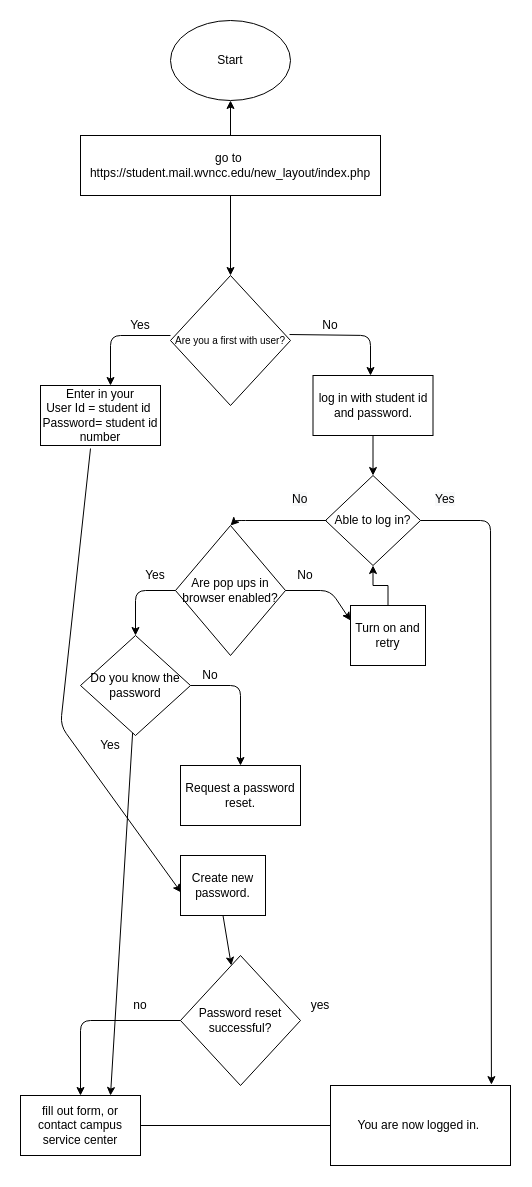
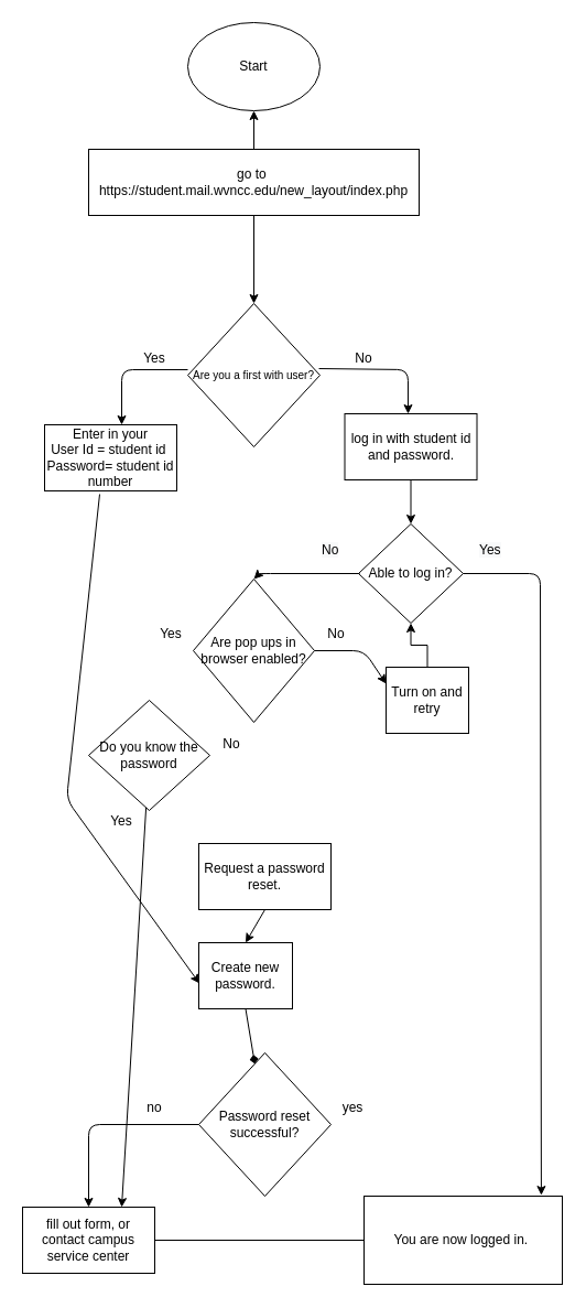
  <mxCell id="0" />
  <mxCell id="1" parent="0" />
  <mxCell id="2" value="" style="endArrow=classic;html=1;exitX=0.992;exitY=0.454;exitDx=0;exitDy=0;exitPerimeter=0;" edge="1" parent="1" source="5"><mxGeometry width="50" height="50" relative="1" as="geometry"><mxPoint x="240" y="325" as="sourcePoint" /><mxPoint x="370" y="375" as="targetPoint" /><Array as="points"><mxPoint x="370" y="335" /></Array></mxGeometry></mxCell>
  <mxCell id="3" value="" style="endArrow=classic;html=1;" edge="1" parent="1"><mxGeometry width="50" height="50" relative="1" as="geometry"><mxPoint x="170" y="335" as="sourcePoint" /><mxPoint x="110" y="385" as="targetPoint" /><Array as="points"><mxPoint x="110" y="335" /></Array></mxGeometry></mxCell>
  <mxCell id="4" value="" style="endArrow=classic;html=1;entryX=0.008;entryY=0.617;entryDx=0;entryDy=0;entryPerimeter=0;" edge="1" parent="1" target="31"><mxGeometry width="50" height="50" relative="1" as="geometry"><mxPoint x="90" y="448" as="sourcePoint" /><mxPoint x="90" y="495" as="targetPoint" /><Array as="points"><mxPoint x="60" y="725" /></Array></mxGeometry></mxCell>
  <mxCell id="5" value="&lt;span&gt;&lt;font style=&quot;font-size: 10px&quot;&gt;Are you a first with user?&lt;/font&gt;&lt;/span&gt;" style="rhombus;whiteSpace=wrap;html=1;" vertex="1" parent="1"><mxGeometry x="170" y="275" width="120" height="130" as="geometry" /></mxCell>
  <mxCell id="6" value="Yes" style="text;html=1;strokeColor=none;fillColor=none;align=center;verticalAlign=middle;whiteSpace=wrap;rounded=0;" vertex="1" parent="1"><mxGeometry x="120" y="315" width="40" height="20" as="geometry" /></mxCell>
  <mxCell id="7" value="No" style="text;html=1;strokeColor=none;fillColor=none;align=center;verticalAlign=middle;whiteSpace=wrap;rounded=0;" vertex="1" parent="1"><mxGeometry x="310" y="315" width="40" height="20" as="geometry" /></mxCell>
  <mxCell id="8" value="go to&amp;nbsp;&lt;br&gt;https://student.mail.wvncc.edu/new_layout/index.php" style="rounded=0;whiteSpace=wrap;html=1;" vertex="1" parent="1"><mxGeometry x="80" y="135" width="300" height="60" as="geometry" /></mxCell>
  <mxCell id="9" value="" style="endArrow=classic;html=1;exitX=0.5;exitY=1;exitDx=0;exitDy=0;entryX=0.5;entryY=0;entryDx=0;entryDy=0;" edge="1" parent="1" source="8" target="5"><mxGeometry width="50" height="50" relative="1" as="geometry"><mxPoint x="210" y="265" as="sourcePoint" /><mxPoint x="260" y="215" as="targetPoint" /></mxGeometry></mxCell>
  <mxCell id="10" value="Able to log in?" style="rhombus;whiteSpace=wrap;html=1;" vertex="1" parent="1"><mxGeometry x="325" y="475" width="95" height="90" as="geometry" /></mxCell>
  <mxCell id="11" value="" style="endArrow=classic;html=1;exitX=1;exitY=0.5;exitDx=0;exitDy=0;entryX=0.894;entryY=-0.011;entryDx=0;entryDy=0;entryPerimeter=0;" edge="1" parent="1" source="10" target="24"><mxGeometry width="50" height="50" relative="1" as="geometry"><mxPoint x="440" y="525" as="sourcePoint" /><mxPoint x="490" y="1015" as="targetPoint" /><Array as="points"><mxPoint x="490" y="520" /></Array></mxGeometry></mxCell>
  <mxCell id="12" value="&lt;span&gt;log in with student id and password.&lt;/span&gt;" style="rounded=0;whiteSpace=wrap;html=1;" vertex="1" parent="1"><mxGeometry x="312.5" y="375" width="120" height="60" as="geometry" /></mxCell>
  <mxCell id="13" value="&lt;span&gt;Request a password reset.&lt;/span&gt;" style="rounded=0;whiteSpace=wrap;html=1;" vertex="1" parent="1"><mxGeometry x="180" y="765" width="120" height="60" as="geometry" /></mxCell>
  <mxCell id="14" value="" style="endArrow=classic;html=1;exitX=0.5;exitY=1;exitDx=0;exitDy=0;entryX=0.5;entryY=0;entryDx=0;entryDy=0;" edge="1" parent="1" source="12" target="10"><mxGeometry width="50" height="50" relative="1" as="geometry"><mxPoint x="432.5" y="485" as="sourcePoint" /><mxPoint x="482.5" y="435" as="targetPoint" /></mxGeometry></mxCell>
+ <mxCell id="15" value="" style="endArrow=classic;html=1;exitX=0.5;exitY=1;exitDx=0;exitDy=0;entryX=0.5;entryY=0;entryDx=0;entryDy=0;" edge="1" parent="1" source="13" target="31"><mxGeometry width="50" height="50" relative="1" as="geometry"><mxPoint x="360" y="745" as="sourcePoint" /><mxPoint x="250" y="715" as="targetPoint" /><Array as="points" /></mxGeometry></mxCell>
  <mxCell id="16" value="Password reset successful?" style="rhombus;whiteSpace=wrap;html=1;" vertex="1" parent="1"><mxGeometry x="180" y="955" width="120" height="130" as="geometry" /></mxCell>
  <mxCell id="17" value="&lt;span style=&quot;color: rgb(0 , 0 , 0) ; font-family: &amp;#34;helvetica&amp;#34; ; font-size: 12px ; font-style: normal ; font-weight: 400 ; letter-spacing: normal ; text-align: center ; text-indent: 0px ; text-transform: none ; word-spacing: 0px ; background-color: rgb(248 , 249 , 250) ; display: inline ; float: none&quot;&gt;Yes&lt;/span&gt;" style="text;whiteSpace=wrap;html=1;" vertex="1" parent="1"><mxGeometry x="432.5" y="485" width="27.5" height="30" as="geometry" /></mxCell>
  <mxCell id="18" value="&lt;span style=&quot;color: rgb(0, 0, 0); font-family: helvetica; font-size: 12px; font-style: normal; font-weight: 400; letter-spacing: normal; text-align: center; text-indent: 0px; text-transform: none; word-spacing: 0px; background-color: rgb(248, 249, 250); display: inline; float: none;&quot;&gt;No&lt;/span&gt;" style="text;whiteSpace=wrap;html=1;" vertex="1" parent="1"><mxGeometry x="290" y="485" width="40" height="30" as="geometry" /></mxCell>
  <mxCell id="19" value="yes" style="text;html=1;strokeColor=none;fillColor=none;align=center;verticalAlign=middle;whiteSpace=wrap;rounded=0;" vertex="1" parent="1"><mxGeometry x="300" y="995" width="40" height="20" as="geometry" /></mxCell>
  <mxCell id="20" value="no" style="text;html=1;strokeColor=none;fillColor=none;align=center;verticalAlign=middle;whiteSpace=wrap;rounded=0;" vertex="1" parent="1"><mxGeometry x="120" y="995" width="40" height="20" as="geometry" /></mxCell>
  <mxCell id="21" value="fill out form, or contact campus service center" style="rounded=0;whiteSpace=wrap;html=1;" vertex="1" parent="1"><mxGeometry x="20" y="1095" width="120" height="60" as="geometry" /></mxCell>
  <mxCell id="22" value="" style="endArrow=classic;html=1;exitX=0;exitY=0.5;exitDx=0;exitDy=0;entryX=0.5;entryY=0;entryDx=0;entryDy=0;" edge="1" parent="1" source="16" target="21"><mxGeometry width="50" height="50" relative="1" as="geometry"><mxPoint x="150" y="915" as="sourcePoint" /><mxPoint x="200" y="865" as="targetPoint" /><Array as="points"><mxPoint x="80" y="1020" /></Array></mxGeometry></mxCell>
  <mxCell id="23" value="" style="endArrow=none;html=1;exitX=1;exitY=0.5;exitDx=0;exitDy=0;entryX=0;entryY=0.5;entryDx=0;entryDy=0;" edge="1" parent="1" source="21" target="24"><mxGeometry width="50" height="50" relative="1" as="geometry"><mxPoint x="270" y="1095" as="sourcePoint" /><mxPoint x="320" y="1075" as="targetPoint" /></mxGeometry></mxCell>
  <mxCell id="24" value="You are now logged in.&amp;nbsp;" style="rounded=0;whiteSpace=wrap;html=1;" vertex="1" parent="1"><mxGeometry x="330" y="1085" width="180" height="80" as="geometry" /></mxCell>
  <mxCell id="25" value="" style="endArrow=classic;html=1;exitX=0.5;exitY=0;exitDx=0;exitDy=0;" edge="1" parent="1" source="8" target="26"><mxGeometry width="50" height="50" relative="1" as="geometry"><mxPoint x="270" y="155" as="sourcePoint" /><mxPoint x="230" y="55" as="targetPoint" /><Array as="points" /></mxGeometry></mxCell>
  <mxCell id="26" value="Start" style="ellipse;whiteSpace=wrap;html=1;" vertex="1" parent="1"><mxGeometry x="170" y="20" width="120" height="80" as="geometry" /></mxCell>
  <mxCell id="27" value="" style="edgeStyle=orthogonalEdgeStyle;rounded=0;orthogonalLoop=1;jettySize=auto;html=1;" edge="1" parent="1" source="28" target="10"><mxGeometry relative="1" as="geometry" /></mxCell>
  <mxCell id="28" value="Turn on and retry" style="rounded=0;whiteSpace=wrap;html=1;" vertex="1" parent="1"><mxGeometry x="350" y="605" width="75" height="60" as="geometry" /></mxCell>
  <mxCell id="29" value="Are pop ups in browser enabled?" style="rhombus;whiteSpace=wrap;html=1;" vertex="1" parent="1"><mxGeometry x="175" y="525" width="110" height="130" as="geometry" /></mxCell>
  <mxCell id="30" value="" style="endArrow=classic;html=1;entryX=0.5;entryY=0;entryDx=0;entryDy=0;" edge="1" parent="1" target="29"><mxGeometry width="50" height="50" relative="1" as="geometry"><mxPoint x="326" y="520" as="sourcePoint" /><mxPoint x="240" y="635" as="targetPoint" /><Array as="points"><mxPoint x="235" y="520" /></Array></mxGeometry></mxCell>
  <mxCell id="31" value="Create new password." style="rounded=0;whiteSpace=wrap;html=1;" vertex="1" parent="1"><mxGeometry x="180" y="855" width="85" height="60" as="geometry" /></mxCell>
  <mxCell id="32" value="" style="endArrow=classic;html=1;exitX=1;exitY=0.5;exitDx=0;exitDy=0;entryX=0;entryY=0.25;entryDx=0;entryDy=0;" edge="1" parent="1" source="29" target="28"><mxGeometry width="50" height="50" relative="1" as="geometry"><mxPoint x="300" y="625" as="sourcePoint" /><mxPoint x="350" y="620" as="targetPoint" /><Array as="points"><mxPoint x="330" y="590" /></Array></mxGeometry></mxCell>
  <mxCell id="33" value="No" style="text;html=1;strokeColor=none;fillColor=none;align=center;verticalAlign=middle;whiteSpace=wrap;rounded=0;" vertex="1" parent="1"><mxGeometry x="285" y="565" width="40" height="20" as="geometry" /></mxCell>
- <mxCell id="34" value="" style="endArrow=classic;html=1;exitX=0.5;exitY=1;exitDx=0;exitDy=0;" edge="1" parent="1" source="31" target="16"><mxGeometry width="50" height="50" relative="1" as="geometry"><mxPoint x="260" y="925" as="sourcePoint" /><mxPoint x="310" y="875" as="targetPoint" /></mxGeometry></mxCell>
+ <mxCell id="34" value="" style="endArrow=diamond;html=1;exitX=0.5;exitY=1;exitDx=0;exitDy=0;" edge="1" parent="1" source="31" target="16"><mxGeometry width="50" height="50" relative="1" as="geometry"><mxPoint x="260" y="925" as="sourcePoint" /><mxPoint x="310" y="875" as="targetPoint" /></mxGeometry></mxCell>
  <mxCell id="35" value="&lt;span&gt;Enter in your &lt;br&gt;User Id = student id&amp;nbsp;&lt;/span&gt;&lt;br&gt;&lt;span&gt;Password= student id number&lt;/span&gt;" style="rounded=0;whiteSpace=wrap;html=1;" vertex="1" parent="1"><mxGeometry x="40" y="385" width="120" height="60" as="geometry" /></mxCell>
  <mxCell id="36" value="Do you know the password" style="rhombus;whiteSpace=wrap;html=1;" vertex="1" parent="1"><mxGeometry x="80" y="635" width="110" height="100" as="geometry" /></mxCell>
- <mxCell id="37" value="" style="endArrow=classic;html=1;exitX=0;exitY=0.5;exitDx=0;exitDy=0;entryX=0.5;entryY=0;entryDx=0;entryDy=0;" edge="1" parent="1" source="29" target="36"><mxGeometry width="50" height="50" relative="1" as="geometry"><mxPoint x="150" y="575" as="sourcePoint" /><mxPoint x="200" y="525" as="targetPoint" /><Array as="points"><mxPoint x="135" y="590" /></Array></mxGeometry></mxCell>
  <mxCell id="38" value="Yes" style="text;html=1;strokeColor=none;fillColor=none;align=center;verticalAlign=middle;whiteSpace=wrap;rounded=0;" vertex="1" parent="1"><mxGeometry x="135" y="565" width="40" height="20" as="geometry" /></mxCell>
- <mxCell id="39" value="" style="endArrow=classic;html=1;exitX=1;exitY=0.5;exitDx=0;exitDy=0;entryX=0.5;entryY=0;entryDx=0;entryDy=0;" edge="1" parent="1" source="36" target="13"><mxGeometry width="50" height="50" relative="1" as="geometry"><mxPoint x="215" y="705" as="sourcePoint" /><mxPoint x="300" y="665" as="targetPoint" /><Array as="points"><mxPoint x="240" y="685" /></Array></mxGeometry></mxCell>
  <mxCell id="40" value="No" style="text;html=1;strokeColor=none;fillColor=none;align=center;verticalAlign=middle;whiteSpace=wrap;rounded=0;" vertex="1" parent="1"><mxGeometry x="190" y="665" width="40" height="20" as="geometry" /></mxCell>
  <mxCell id="41" value="" style="endArrow=classic;html=1;entryX=0.75;entryY=0;entryDx=0;entryDy=0;" edge="1" parent="1" source="36" target="21"><mxGeometry width="50" height="50" relative="1" as="geometry"><mxPoint y="885" as="sourcePoint" x="-30" /><mxPoint x="180" y="815" as="targetPoint" /><Array as="points" /></mxGeometry></mxCell>
  <mxCell id="42" value="Yes" style="text;html=1;strokeColor=none;fillColor=none;align=center;verticalAlign=middle;whiteSpace=wrap;rounded=0;" vertex="1" parent="1"><mxGeometry x="90" width="40" height="20" as="geometry" y="735" /></mxCell>
